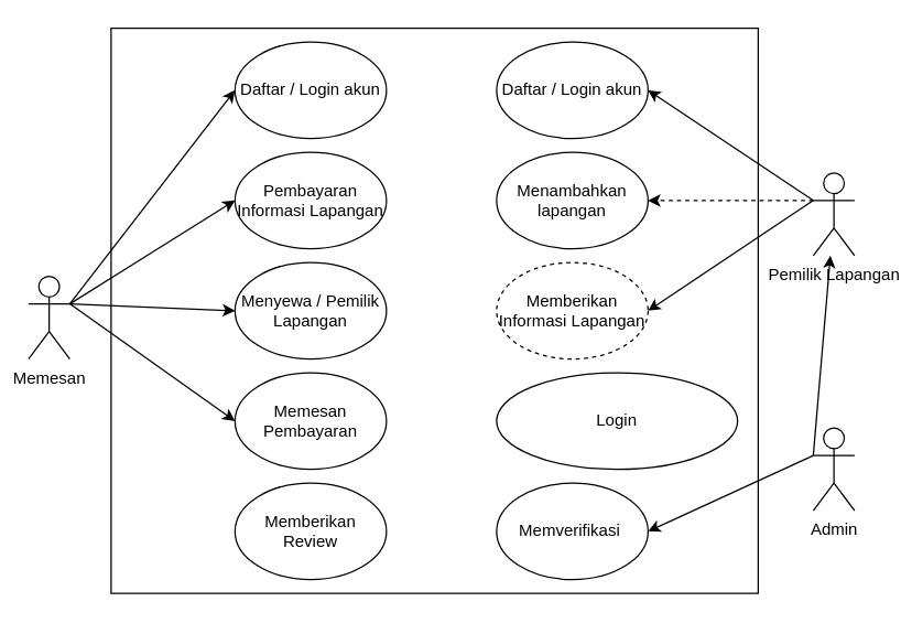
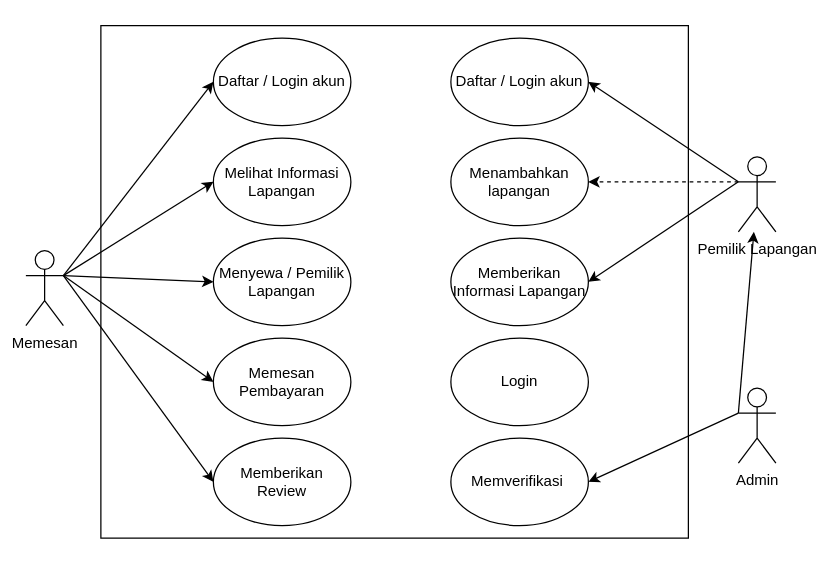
  <mxCell id="0" />
  <mxCell id="1" parent="0" />
  <mxCell id="2" value="" style="rounded=0;whiteSpace=wrap;html=1;" vertex="1" parent="1"><mxGeometry x="80" y="20" width="470" height="410" as="geometry" /></mxCell>
  <mxCell id="3" value="Memesan" style="shape=umlActor;verticalLabelPosition=bottom;verticalAlign=top;html=1;outlineConnect=0;" vertex="1" parent="1"><mxGeometry x="20" y="200" width="30" height="60" as="geometry" /></mxCell>
  <mxCell id="4" value="Daftar / Login akun" style="ellipse;whiteSpace=wrap;html=1;" vertex="1" parent="1"><mxGeometry x="170" y="30" width="110" height="70" as="geometry" /></mxCell>
- <mxCell id="5" value="Pembayaran Informasi Lapangan" style="ellipse;whiteSpace=wrap;html=1;" vertex="1" parent="1"><mxGeometry x="170" y="110" width="110" height="70" as="geometry" /></mxCell>
+ <mxCell id="5" value="Melihat Informasi Lapangan" style="ellipse;whiteSpace=wrap;html=1;" vertex="1" parent="1"><mxGeometry x="170" y="110" width="110" height="70" as="geometry" /></mxCell>
  <mxCell id="6" value="Menyewa / Pemilik Lapangan" style="ellipse;whiteSpace=wrap;html=1;" vertex="1" parent="1"><mxGeometry x="170" y="190" width="110" height="70" as="geometry" /></mxCell>
  <mxCell id="7" value="Memesan Pembayaran" style="ellipse;whiteSpace=wrap;html=1;" vertex="1" parent="1"><mxGeometry x="170" y="270" width="110" height="70" as="geometry" /></mxCell>
  <mxCell id="8" value="Memberikan Review" style="ellipse;whiteSpace=wrap;html=1;" vertex="1" parent="1"><mxGeometry x="170" y="350" width="110" height="70" as="geometry" /></mxCell>
  <mxCell id="9" value="Daftar / Login akun" style="ellipse;whiteSpace=wrap;html=1;" vertex="1" parent="1"><mxGeometry x="360" y="30" width="110" height="70" as="geometry" /></mxCell>
  <mxCell id="10" value="Menambahkan lapangan" style="ellipse;whiteSpace=wrap;html=1;" vertex="1" parent="1"><mxGeometry x="360" y="110" width="110" height="70" as="geometry" /></mxCell>
  <mxCell id="11" value="" style="endArrow=classic;html=1;rounded=0;exitX=1;exitY=0.333;exitDx=0;exitDy=0;exitPerimeter=0;entryX=0;entryY=0.5;entryDx=0;entryDy=0;" edge="1" parent="1" source="3" target="4"><mxGeometry width="50" height="50" relative="1" as="geometry"><mxPoint x="120" y="120" as="sourcePoint" /><mxPoint x="170" y="70" as="targetPoint" /></mxGeometry></mxCell>
  <mxCell id="12" value="" style="endArrow=classic;html=1;rounded=0;exitX=1;exitY=0.333;exitDx=0;exitDy=0;exitPerimeter=0;entryX=0;entryY=0.5;entryDx=0;entryDy=0;" edge="1" parent="1" source="3" target="5"><mxGeometry width="50" height="50" relative="1" as="geometry"><mxPoint x="60" y="225" as="sourcePoint" /><mxPoint x="180" y="75" as="targetPoint" /></mxGeometry></mxCell>
  <mxCell id="13" value="" style="endArrow=classic;html=1;rounded=0;exitX=1;exitY=0.333;exitDx=0;exitDy=0;exitPerimeter=0;entryX=0;entryY=0.5;entryDx=0;entryDy=0;" edge="1" parent="1" source="3" target="6"><mxGeometry width="50" height="50" relative="1" as="geometry"><mxPoint x="60" y="225" as="sourcePoint" /><mxPoint x="180" y="155" as="targetPoint" /></mxGeometry></mxCell>
  <mxCell id="14" value="" style="endArrow=classic;html=1;rounded=0;exitX=1;exitY=0.333;exitDx=0;exitDy=0;exitPerimeter=0;entryX=0;entryY=0.5;entryDx=0;entryDy=0;" edge="1" parent="1" source="3" target="7"><mxGeometry width="50" height="50" relative="1" as="geometry"><mxPoint x="60" y="230" as="sourcePoint" /><mxPoint x="180" y="235" as="targetPoint" /></mxGeometry></mxCell>
+ <mxCell id="15" value="" style="endArrow=classic;html=1;rounded=0;exitX=1;exitY=0.333;exitDx=0;exitDy=0;exitPerimeter=0;entryX=0;entryY=0.5;entryDx=0;entryDy=0;" edge="1" parent="1" source="3" target="8"><mxGeometry width="50" height="50" relative="1" as="geometry"><mxPoint x="60" y="230" as="sourcePoint" /><mxPoint x="180" y="315" as="targetPoint" /></mxGeometry></mxCell>
  <mxCell id="16" value="Admin" style="shape=umlActor;verticalLabelPosition=bottom;verticalAlign=top;html=1;outlineConnect=0;" vertex="1" parent="1"><mxGeometry x="590" y="310" width="30" height="60" as="geometry" /></mxCell>
- <mxCell id="17" value="Memberikan Informasi Lapangan" style="ellipse;whiteSpace=wrap;html=1;dashed=1;" vertex="1" parent="1"><mxGeometry x="360" y="190" width="110" height="70" as="geometry" /></mxCell>
+ <mxCell id="17" value="Memberikan Informasi Lapangan" style="ellipse;whiteSpace=wrap;html=1;" vertex="1" parent="1"><mxGeometry x="360" y="190" width="110" height="70" as="geometry" /></mxCell>
  <mxCell id="18" value="Pemilik Lapangan" style="shape=umlActor;verticalLabelPosition=bottom;verticalAlign=top;html=1;outlineConnect=0;" vertex="1" parent="1"><mxGeometry x="590" y="125" width="30" height="60" as="geometry" /></mxCell>
- <mxCell id="19" value="Login" style="ellipse;whiteSpace=wrap;html=1;" vertex="1" parent="1"><mxGeometry x="360" y="270" width="175" height="70" as="geometry" /></mxCell>
+ <mxCell id="19" value="Login" style="ellipse;whiteSpace=wrap;html=1;" vertex="1" parent="1"><mxGeometry x="360" y="270" width="110" height="70" as="geometry" /></mxCell>
  <mxCell id="20" value="Memverifikasi&amp;nbsp;" style="ellipse;whiteSpace=wrap;html=1;" vertex="1" parent="1"><mxGeometry x="360" y="350" width="110" height="70" as="geometry" /></mxCell>
  <mxCell id="21" value="" style="endArrow=classic;html=1;rounded=0;exitX=0;exitY=0.333;exitDx=0;exitDy=0;exitPerimeter=0;entryX=1;entryY=0.5;entryDx=0;entryDy=0;" edge="1" parent="1" source="18" target="9"><mxGeometry width="50" height="50" relative="1" as="geometry"><mxPoint x="370" y="225" as="sourcePoint" /><mxPoint x="490" y="70" as="targetPoint" /></mxGeometry></mxCell>
  <mxCell id="22" value="" style="endArrow=classic;html=1;rounded=0;exitX=0;exitY=0.333;exitDx=0;exitDy=0;exitPerimeter=0;entryX=1;entryY=0.5;entryDx=0;entryDy=0;dashed=1;" edge="1" parent="1" source="18" target="10"><mxGeometry width="50" height="50" relative="1" as="geometry"><mxPoint x="600" y="155" as="sourcePoint" /><mxPoint x="480" y="75" as="targetPoint" /></mxGeometry></mxCell>
  <mxCell id="23" value="" style="endArrow=classic;html=1;rounded=0;exitX=0;exitY=0.333;exitDx=0;exitDy=0;exitPerimeter=0;entryX=1;entryY=0.5;entryDx=0;entryDy=0;" edge="1" parent="1" source="18" target="17"><mxGeometry width="50" height="50" relative="1" as="geometry"><mxPoint x="600" y="155" as="sourcePoint" /><mxPoint x="480" y="155" as="targetPoint" /></mxGeometry></mxCell>
  <mxCell id="24" value="" style="endArrow=classic;html=1;rounded=0;exitX=0;exitY=0.333;exitDx=0;exitDy=0;exitPerimeter=0;" edge="1" parent="1" source="16" target="18"><mxGeometry width="50" height="50" relative="1" as="geometry"><mxPoint x="590" y="220" as="sourcePoint" /><mxPoint x="470" y="300" as="targetPoint" /></mxGeometry></mxCell>
  <mxCell id="25" value="" style="endArrow=classic;html=1;rounded=0;exitX=0;exitY=0.333;exitDx=0;exitDy=0;exitPerimeter=0;entryX=1;entryY=0.5;entryDx=0;entryDy=0;" edge="1" parent="1" source="16" target="20"><mxGeometry width="50" height="50" relative="1" as="geometry"><mxPoint x="600" y="340" as="sourcePoint" /><mxPoint x="480" y="315" as="targetPoint" /></mxGeometry></mxCell>
